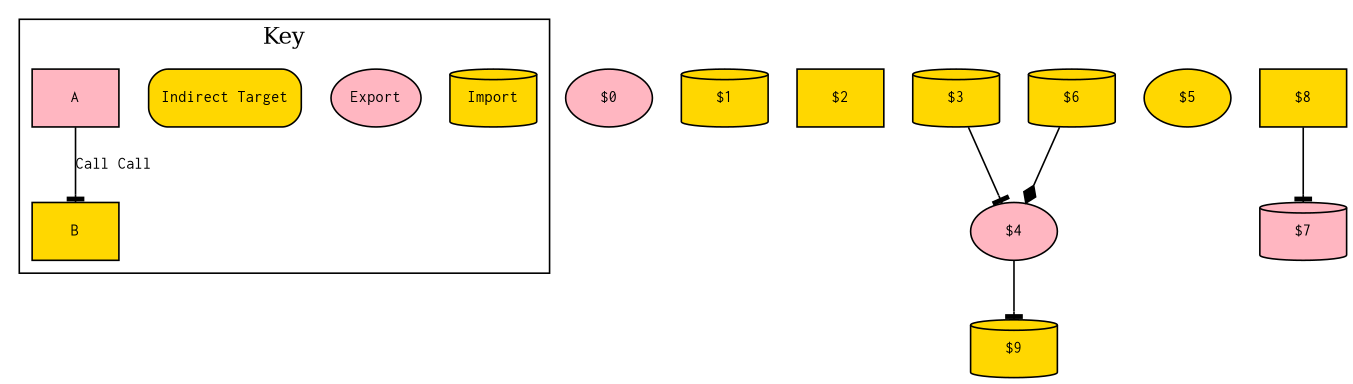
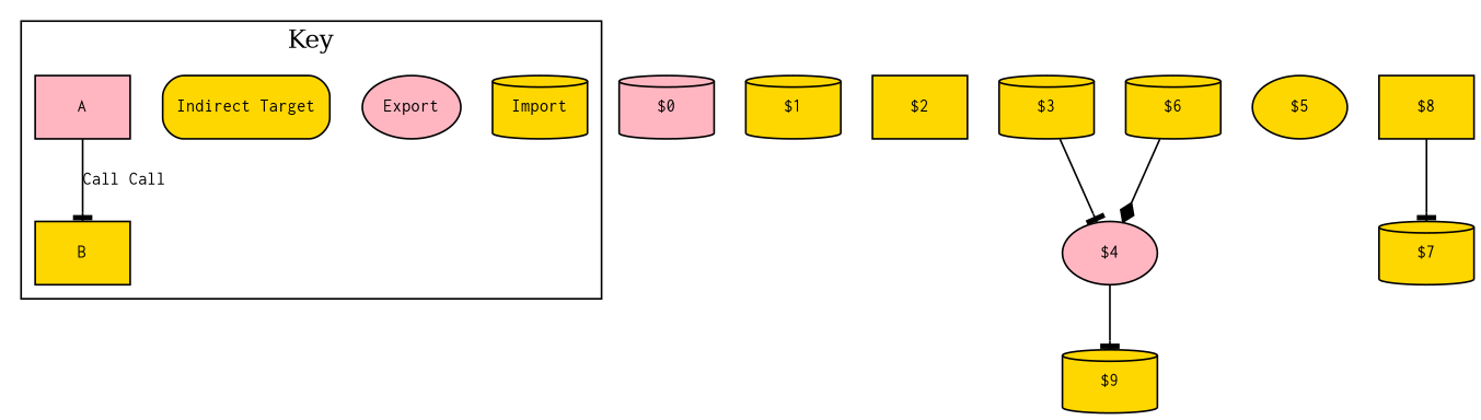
  digraph {
    rankdir=TB
    node [fillcolor=gold fontname=courier fontsize=10 shape=cylinder style=filled]
    edge [arrowhead=tee]
    Import
    Export [fillcolor=lightpink shape=ellipse]
    "Indirect Target" [shape=box style="filled, rounded"]
    A [fillcolor=lightpink shape=box]
    B [shape=box]
-   "$0" [fillcolor=lightpink shape=ellipse]
+   "$0" [fillcolor=lightpink]
    "$1"
    "$2" [shape=box]
    "$4" [fillcolor=lightpink shape=ellipse]
    "$3"
    "$9"
    "$5" [shape=ellipse]
    "$6"
    "$8" [shape=box]
-   "$7" [fillcolor=lightpink]
+   "$7"
    subgraph cluster_1 {
      label=Key
      Import
      Export
      "Indirect Target"
      A
      B
    }
    A -> B [fontname=courier fontsize=10 label="Call Call" style="filled, rounded"]
    "$4" -> "$9"
    "$3" -> "$4"
    "$6" -> "$4" [arrowhead=diamond]
    "$8" -> "$7"
  }
